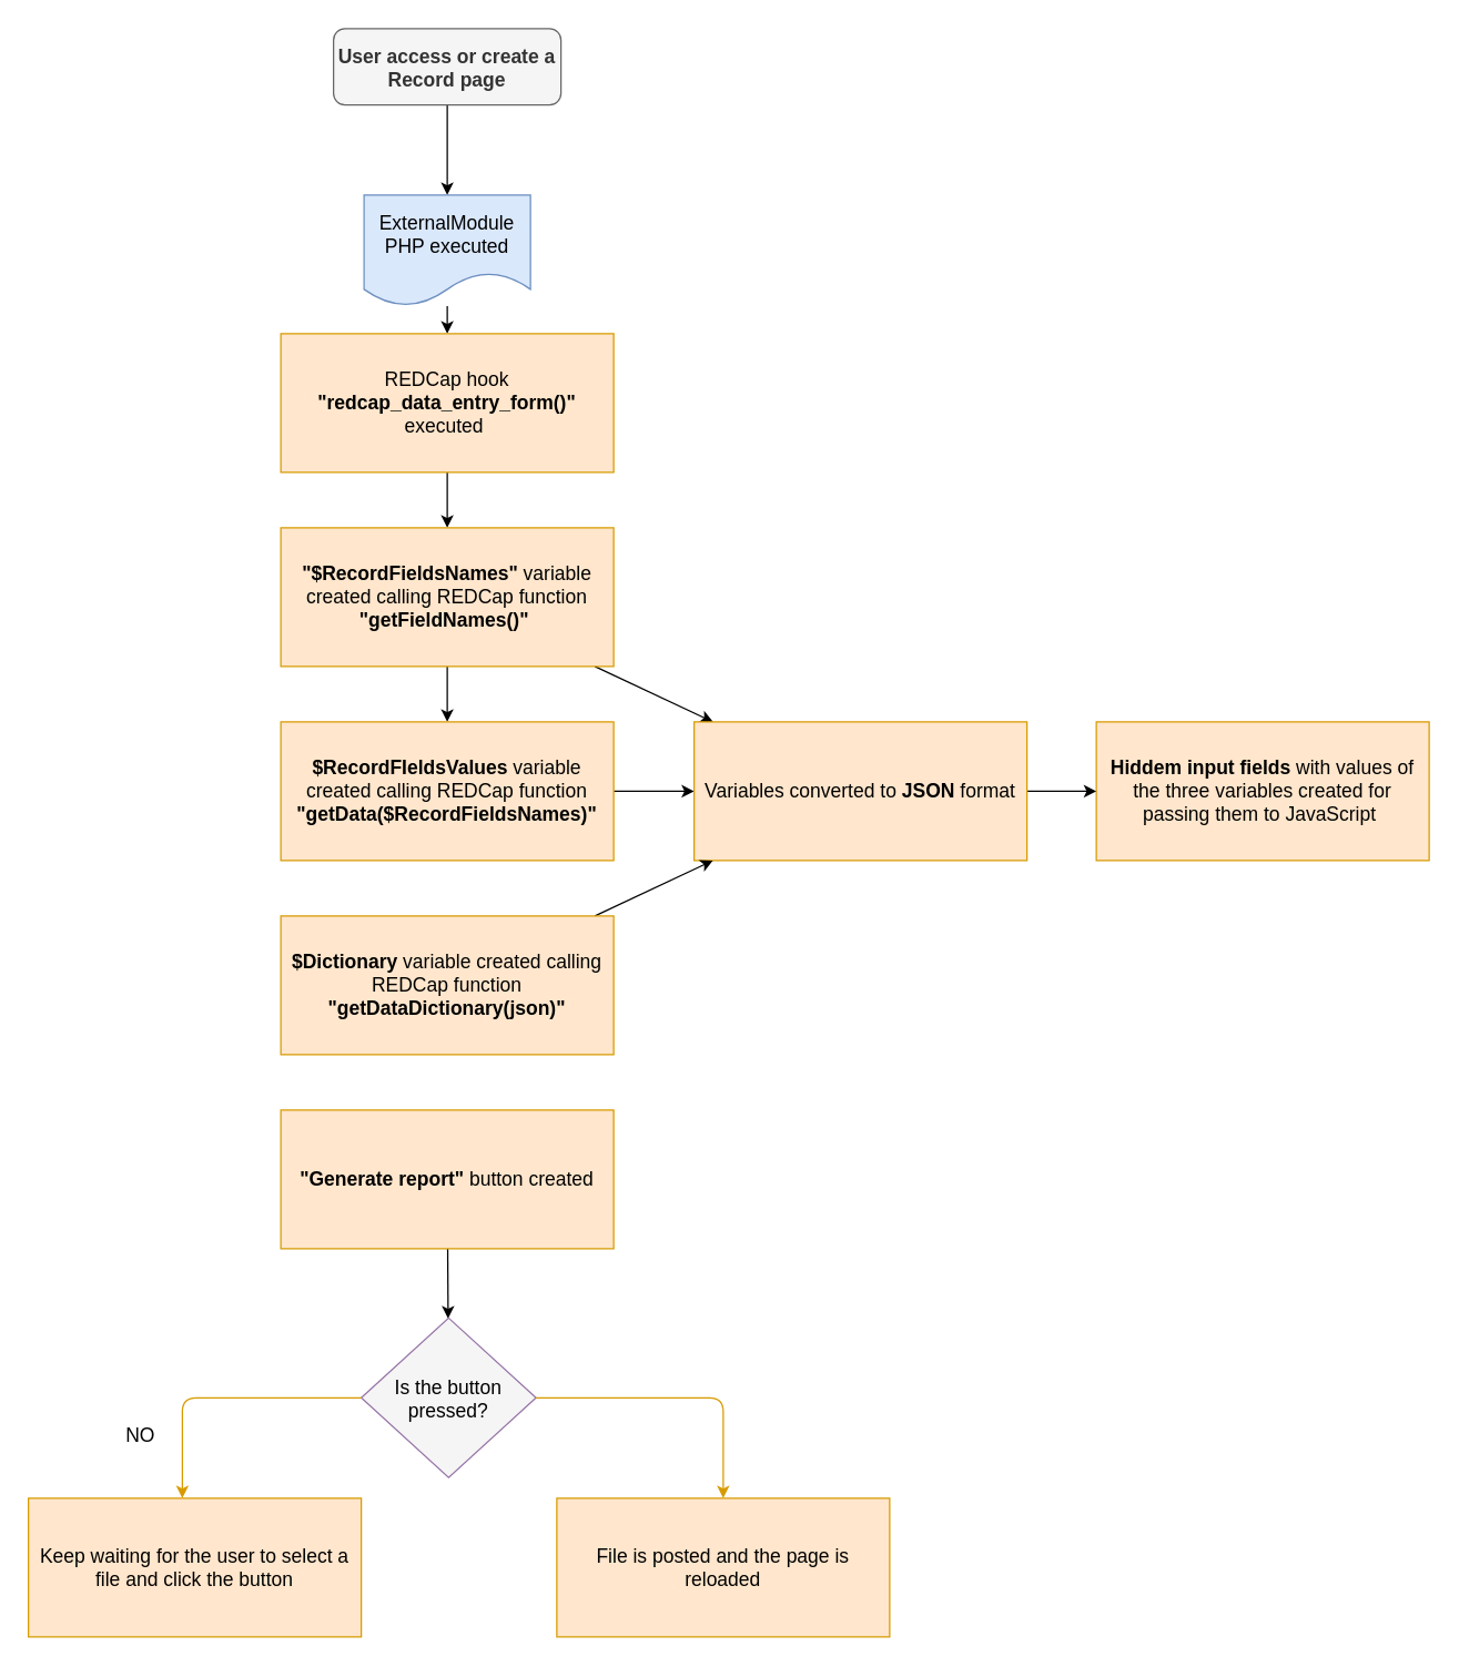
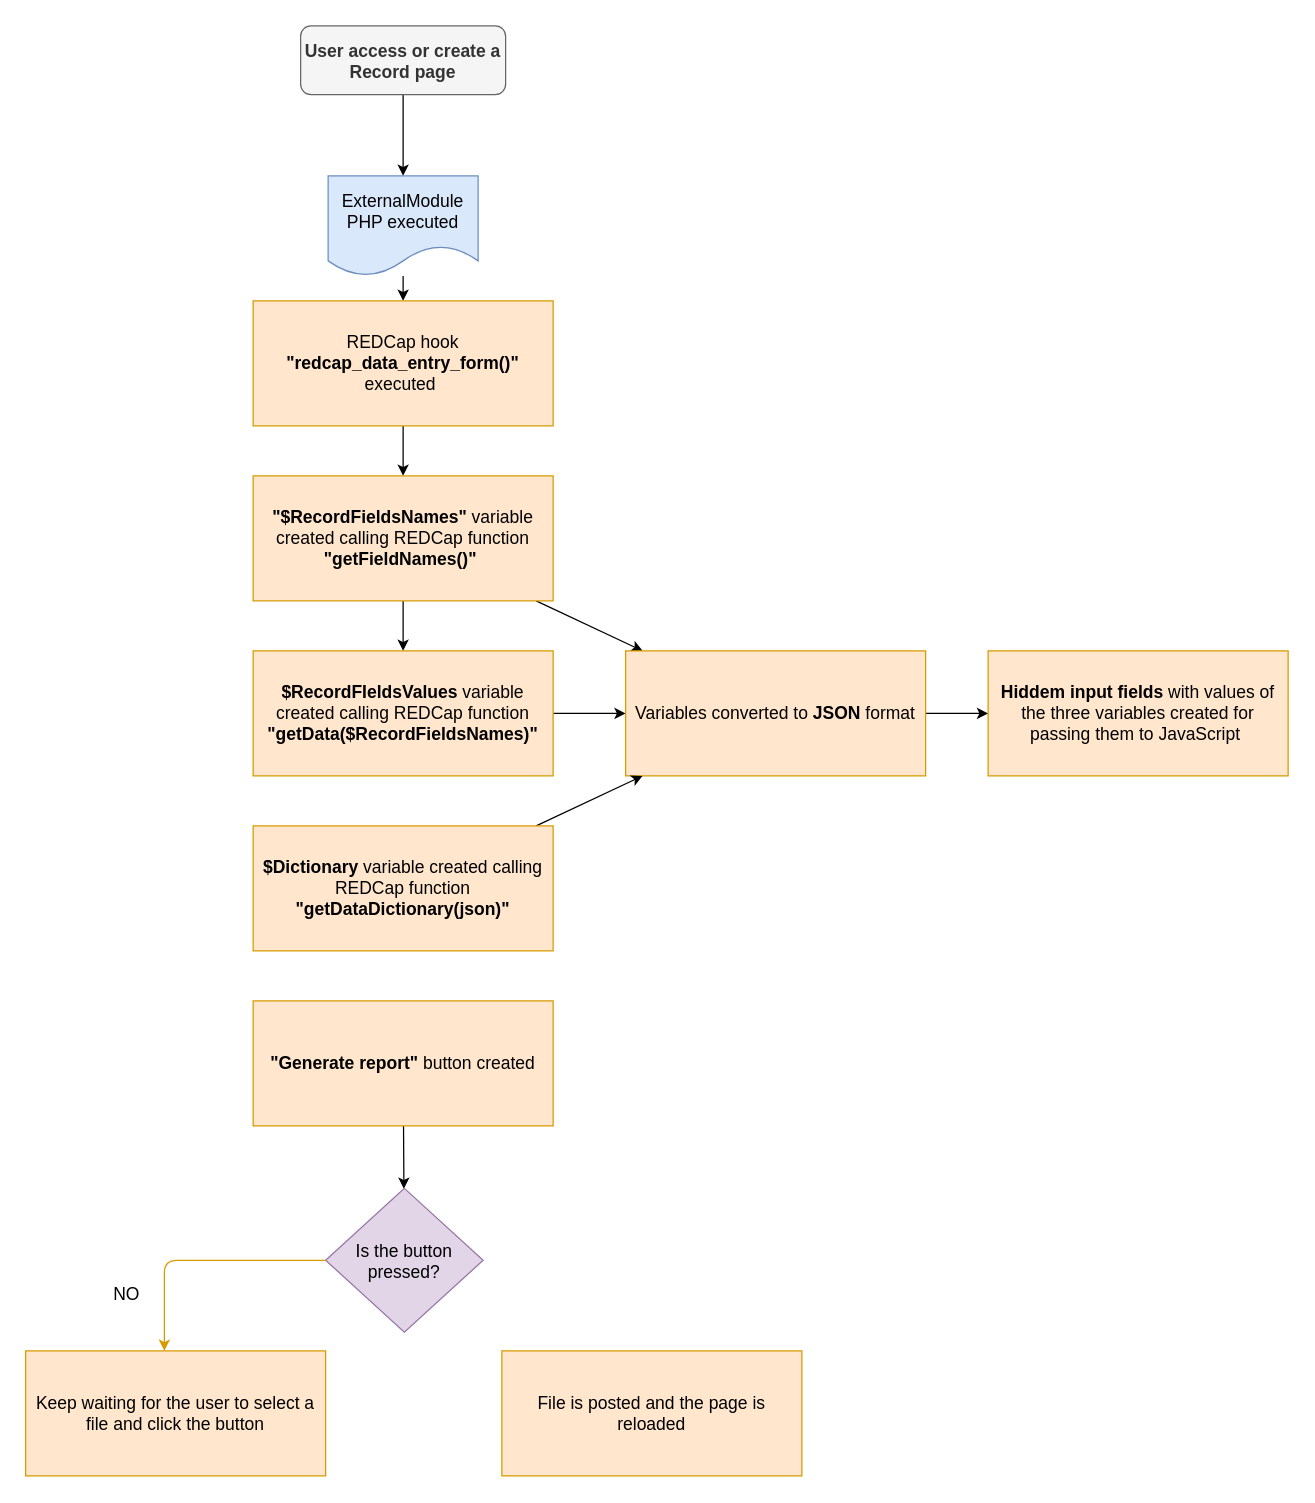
  <mxCell id="0" />
  <mxCell id="1" parent="0" />
  <mxCell id="2" style="edgeStyle=none;html=1;" edge="1" parent="1" source="3" target="5"><mxGeometry relative="1" as="geometry" /></mxCell>
  <mxCell id="3" value="&lt;font style=&quot;font-size: 14px&quot;&gt;&lt;b&gt;User access or create a Record page&lt;/b&gt;&lt;/font&gt;" style="rounded=1;whiteSpace=wrap;html=1;fillColor=#f5f5f5;strokeColor=#666666;fontColor=#333333;" vertex="1" parent="1"><mxGeometry x="240" y="20" width="164" height="55" as="geometry" /></mxCell>
  <mxCell id="4" style="edgeStyle=none;html=1;" edge="1" parent="1" source="5" target="7"><mxGeometry relative="1" as="geometry" /></mxCell>
  <mxCell id="5" value="ExternalModule PHP executed" style="shape=document;whiteSpace=wrap;html=1;boundedLbl=1;fontSize=14;fillColor=#dae8fc;strokeColor=#6c8ebf;" vertex="1" parent="1"><mxGeometry x="262" y="140" width="120" height="80" as="geometry" /></mxCell>
  <mxCell id="6" style="edgeStyle=none;html=1;" edge="1" parent="1" source="7" target="10"><mxGeometry relative="1" as="geometry" /></mxCell>
  <mxCell id="7" value="REDCap hook&lt;b&gt; &quot;redcap_data_entry_form()&quot;&lt;/b&gt; executed&amp;nbsp;" style="rounded=0;whiteSpace=wrap;html=1;fontSize=14;fillColor=#ffe6cc;strokeColor=#d79b00;" vertex="1" parent="1"><mxGeometry x="202" y="240" width="240" height="100" as="geometry" /></mxCell>
  <mxCell id="8" style="edgeStyle=none;html=1;" edge="1" parent="1" source="10" target="12"><mxGeometry relative="1" as="geometry" /></mxCell>
  <mxCell id="9" style="edgeStyle=none;html=1;" edge="1" parent="1" source="10" target="17"><mxGeometry relative="1" as="geometry" /></mxCell>
  <mxCell id="10" value="&lt;b&gt;&quot;$RecordFieldsNames&quot;&lt;/b&gt; variable created calling REDCap function &lt;b&gt;&quot;getFieldNames()&quot;&lt;/b&gt;&amp;nbsp;" style="rounded=0;whiteSpace=wrap;html=1;fontSize=14;fillColor=#ffe6cc;strokeColor=#d79b00;" vertex="1" parent="1"><mxGeometry x="202" y="380" width="240" height="100" as="geometry" /></mxCell>
  <mxCell id="11" style="edgeStyle=none;html=1;" edge="1" parent="1" source="12" target="17"><mxGeometry relative="1" as="geometry" /></mxCell>
  <mxCell id="12" value="&lt;b&gt;$RecordFIeldsValues&lt;/b&gt; variable created calling REDCap function &lt;b&gt;&quot;getData($RecordFieldsNames)&quot;&lt;/b&gt;" style="rounded=0;whiteSpace=wrap;html=1;fontSize=14;fillColor=#ffe6cc;strokeColor=#d79b00;" vertex="1" parent="1"><mxGeometry x="202" y="520" width="240" height="100" as="geometry" /></mxCell>
  <mxCell id="13" value="&lt;b&gt;Hiddem input fields&lt;/b&gt; with values of the three variables created for passing them to JavaScript&amp;nbsp;" style="rounded=0;whiteSpace=wrap;html=1;fontSize=14;fillColor=#ffe6cc;strokeColor=#d79b00;" vertex="1" parent="1"><mxGeometry x="790" y="520" width="240" height="100" as="geometry" /></mxCell>
  <mxCell id="14" value="" style="edgeStyle=none;html=1;" edge="1" parent="1" source="15" target="18"><mxGeometry relative="1" as="geometry" /></mxCell>
  <mxCell id="15" value="&lt;b&gt;&quot;Generate report&quot; &lt;/b&gt;button created" style="rounded=0;whiteSpace=wrap;html=1;fontSize=14;fillColor=#ffe6cc;strokeColor=#d79b00;" vertex="1" parent="1"><mxGeometry x="202" y="800" width="240" height="100" as="geometry" /></mxCell>
  <mxCell id="16" style="edgeStyle=none;html=1;" edge="1" parent="1" source="17" target="13"><mxGeometry relative="1" as="geometry" /></mxCell>
  <mxCell id="17" value="Variables converted to &lt;b&gt;JSON&lt;/b&gt; format" style="rounded=0;whiteSpace=wrap;html=1;fontSize=14;fillColor=#ffe6cc;strokeColor=#d79b00;" vertex="1" parent="1"><mxGeometry x="500" y="520" width="240" height="100" as="geometry" /></mxCell>
- <mxCell id="18" value="Is the button pressed?" style="rhombus;whiteSpace=wrap;html=1;fontSize=14;fillColor=#f5f5f5;strokeColor=#9673a6;" vertex="1" parent="1"><mxGeometry x="260" y="950" width="126" height="115" as="geometry" /></mxCell>
+ <mxCell id="18" value="Is the button pressed?" style="rhombus;whiteSpace=wrap;html=1;fontSize=14;fillColor=#e1d5e7;strokeColor=#9673a6;" vertex="1" parent="1"><mxGeometry x="260" y="950" width="126" height="115" as="geometry" /></mxCell>
  <mxCell id="19" value="" style="edgeStyle=elbowEdgeStyle;elbow=horizontal;endArrow=classic;html=1;fontSize=14;exitX=0;exitY=0.5;exitDx=0;exitDy=0;fillColor=#ffe6cc;strokeColor=#d79b00;" edge="1" parent="1" source="18" target="22"><mxGeometry width="50" height="50" relative="1" as="geometry"><mxPoint x="253" y="1000" as="sourcePoint" /><mxPoint x="131" y="1080" as="targetPoint" /><Array as="points"><mxPoint x="131" y="1010" /><mxPoint x="233" y="1070" /><mxPoint x="241" y="1082.5" /><mxPoint x="238" y="1082.5" /><mxPoint x="238" y="1072.5" /><mxPoint x="238" y="1072.5" /><mxPoint x="238" y="1102.5" /><mxPoint x="255" y="1062.5" /><mxPoint x="235" y="1072.5" /><mxPoint x="235" y="1060" /></Array></mxGeometry></mxCell>
- <mxCell id="20" value="" style="edgeStyle=elbowEdgeStyle;elbow=horizontal;endArrow=classic;html=1;fontSize=14;exitX=1;exitY=0.5;exitDx=0;exitDy=0;fillColor=#ffe6cc;strokeColor=#d79b00;" edge="1" parent="1" source="18" target="23"><mxGeometry width="50" height="50" relative="1" as="geometry"><mxPoint x="413" y="1062.5" as="sourcePoint" /><mxPoint x="521" y="1080" as="targetPoint" /><Array as="points"><mxPoint x="521" y="1010" /><mxPoint x="511" y="1010" /><mxPoint x="430" y="1000" /><mxPoint x="410" y="1010" /><mxPoint x="410" y="997.5" /></Array></mxGeometry></mxCell>
  <mxCell id="21" value="NO" style="text;html=1;align=center;verticalAlign=middle;whiteSpace=wrap;rounded=0;fontSize=14;direction=east;" vertex="1" parent="1"><mxGeometry x="71" y="1020" width="60" height="30" as="geometry" /></mxCell>
  <mxCell id="22" value="Keep waiting for the user to select a file and click the button" style="rounded=0;whiteSpace=wrap;html=1;fontSize=14;fillColor=#ffe6cc;strokeColor=#d79b00;" vertex="1" parent="1"><mxGeometry x="20" y="1080" width="240" height="100" as="geometry" /></mxCell>
  <mxCell id="23" value="File is posted and the page is reloaded" style="rounded=0;whiteSpace=wrap;html=1;fontSize=14;fillColor=#ffe6cc;strokeColor=#d79b00;" vertex="1" parent="1"><mxGeometry x="401" y="1080" width="240" height="100" as="geometry" /></mxCell>
  <mxCell id="24" style="edgeStyle=none;html=1;" edge="1" parent="1" source="25" target="17"><mxGeometry relative="1" as="geometry" /></mxCell>
  <mxCell id="25" value="&lt;b&gt;$Dictionary&lt;/b&gt;&amp;nbsp;variable created calling REDCap function &lt;b&gt;&quot;getDataDictionary(json)&quot;&lt;/b&gt;" style="rounded=0;whiteSpace=wrap;html=1;fontSize=14;fillColor=#ffe6cc;strokeColor=#d79b00;" vertex="1" parent="1"><mxGeometry x="202" y="660" width="240" height="100" as="geometry" /></mxCell>
